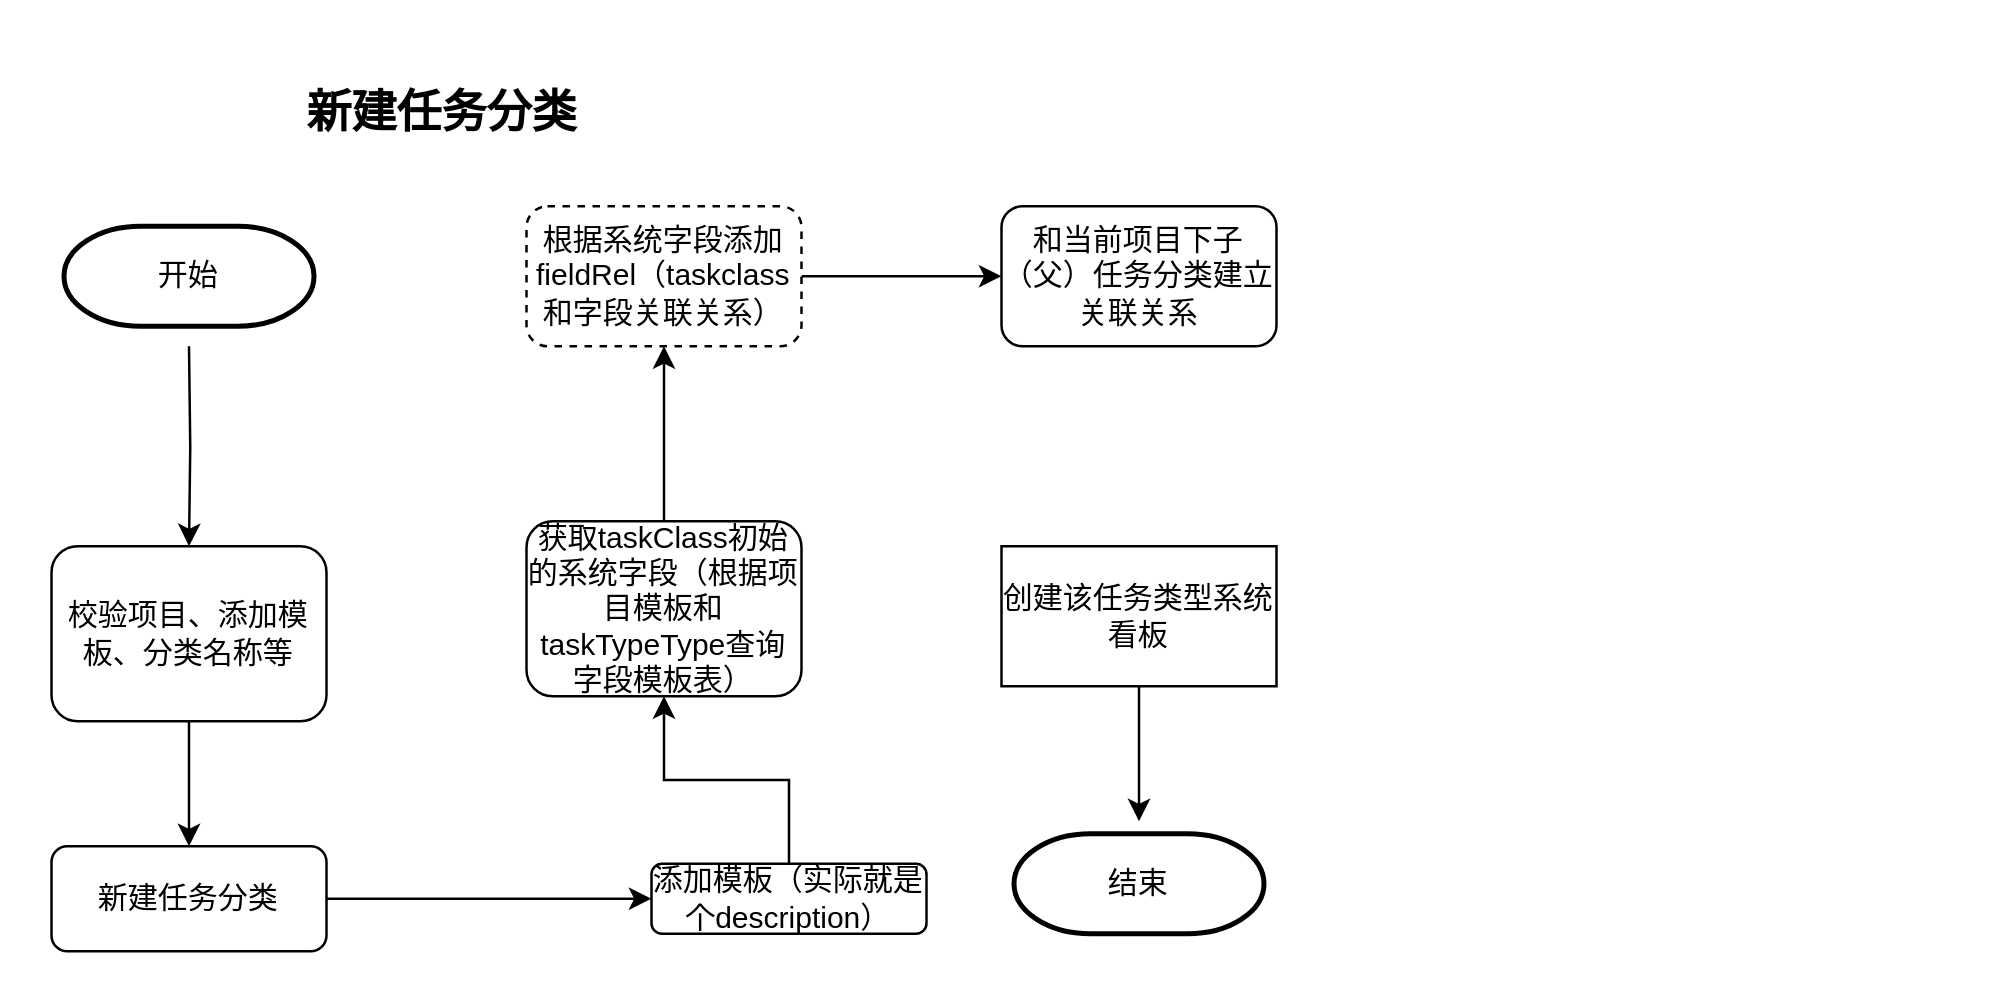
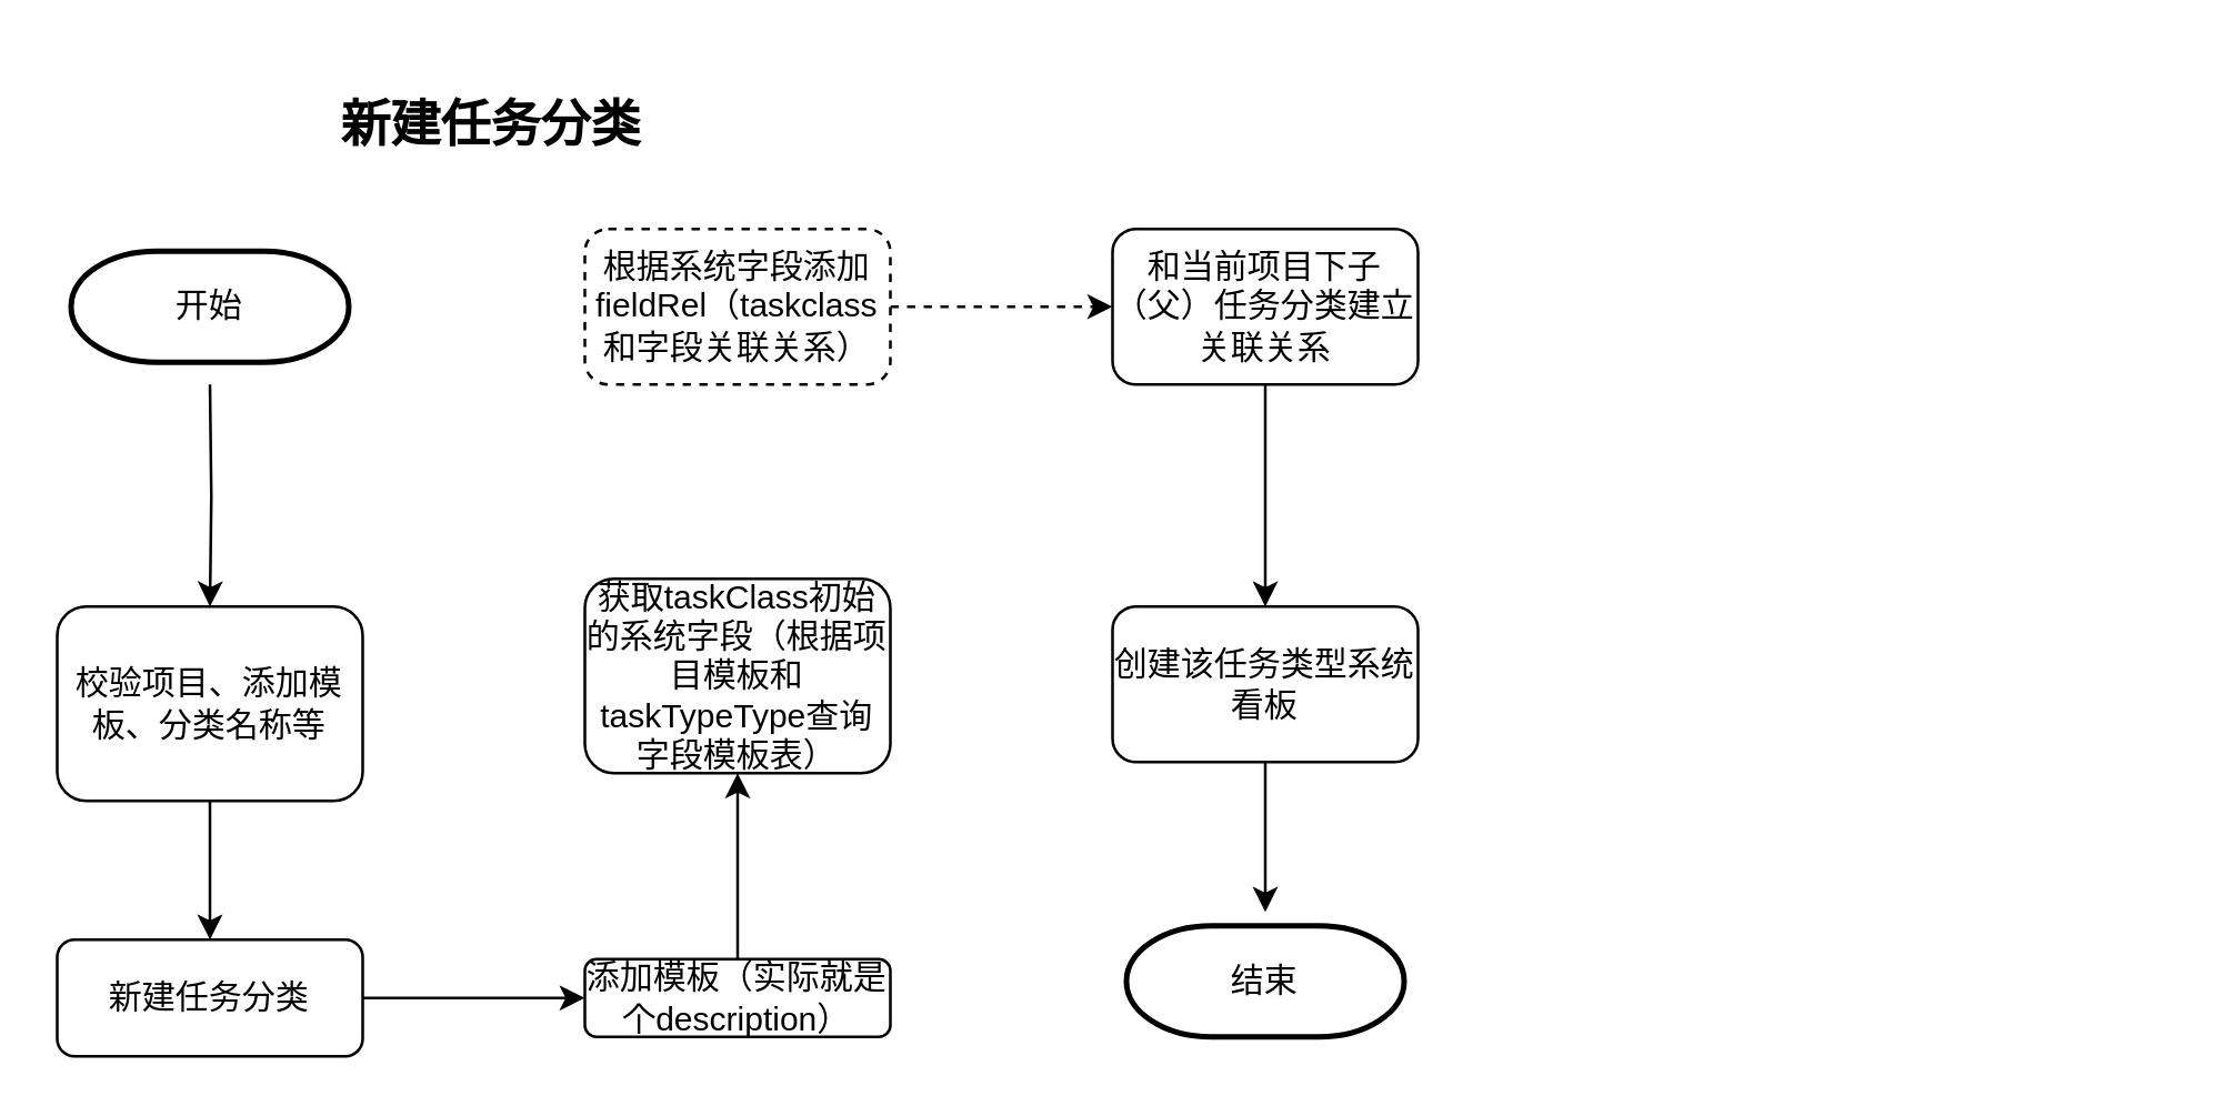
  <mxCell id="0" />
  <mxCell id="1" parent="0" />
  <mxCell id="2" value="开始" style="strokeWidth=2;html=1;shape=mxgraph.flowchart.terminator;whiteSpace=wrap;" parent="1" vertex="1"><mxGeometry x="25" y="90" width="100" height="40" as="geometry" /></mxCell>
  <mxCell id="3" style="edgeStyle=orthogonalEdgeStyle;rounded=0;orthogonalLoop=1;jettySize=auto;html=1;exitX=0.5;exitY=0;exitDx=0;exitDy=0;entryX=0.5;entryY=0;entryDx=0;entryDy=0;startSize=5;endSize=2;" parent="1" edge="1"><mxGeometry relative="1" as="geometry"><Array as="points"><mxPoint x="429" y="38" /><mxPoint x="775" y="38" /></Array><mxPoint x="431.5" y="88" as="sourcePoint" /></mxGeometry></mxCell>
  <mxCell id="4" value="" style="edgeStyle=orthogonalEdgeStyle;rounded=0;orthogonalLoop=1;jettySize=auto;html=1;" parent="1" target="6" edge="1"><mxGeometry relative="1" as="geometry"><mxPoint x="75" y="138" as="sourcePoint" /></mxGeometry></mxCell>
  <mxCell id="5" value="" style="edgeStyle=orthogonalEdgeStyle;rounded=0;orthogonalLoop=1;jettySize=auto;html=1;" parent="1" source="6" target="8" edge="1"><mxGeometry relative="1" as="geometry" /></mxCell>
  <mxCell id="6" value="校验项目、添加模板、分类名称等" style="rounded=1;whiteSpace=wrap;html=1;" parent="1" vertex="1"><mxGeometry x="20" y="218" width="110" height="70" as="geometry" /></mxCell>
  <mxCell id="7" value="" style="edgeStyle=orthogonalEdgeStyle;rounded=0;orthogonalLoop=1;jettySize=auto;html=1;" edge="1" parent="1" source="8" target="10"><mxGeometry relative="1" as="geometry" /></mxCell>
  <mxCell id="8" value="新建任务分类" style="rounded=1;whiteSpace=wrap;html=1;" parent="1" vertex="1"><mxGeometry x="20" y="338" width="110" height="42" as="geometry" /></mxCell>
  <mxCell id="9" value="" style="edgeStyle=orthogonalEdgeStyle;rounded=0;orthogonalLoop=1;jettySize=auto;html=1;" edge="1" parent="1" source="10" target="12"><mxGeometry relative="1" as="geometry" /></mxCell>
- <mxCell id="10" value="添加模板（实际就是个description）" style="rounded=1;whiteSpace=wrap;html=1;" vertex="1" parent="1"><mxGeometry x="260" y="345" width="110" height="28" as="geometry" /></mxCell>
- <mxCell id="11" value="" style="edgeStyle=orthogonalEdgeStyle;rounded=0;orthogonalLoop=1;jettySize=auto;html=1;" edge="1" parent="1" source="12" target="14"><mxGeometry relative="1" as="geometry" /></mxCell>
+ <mxCell id="10" value="添加模板（实际就是个description）" style="rounded=1;whiteSpace=wrap;html=1;" vertex="1" parent="1"><mxGeometry x="210" y="345" width="110" height="28" as="geometry" /></mxCell>
  <mxCell id="12" value="获取taskClass初始的系统字段（根据项目模板和taskTypeType查询字段模板表）" style="rounded=1;whiteSpace=wrap;html=1;" vertex="1" parent="1"><mxGeometry x="210" y="208" width="110" height="70" as="geometry" /></mxCell>
- <mxCell id="13" value="" style="edgeStyle=orthogonalEdgeStyle;rounded=0;orthogonalLoop=1;jettySize=auto;html=1;" edge="1" parent="1" source="14" target="16"><mxGeometry relative="1" as="geometry" /></mxCell>
+ <mxCell id="13" value="" style="edgeStyle=orthogonalEdgeStyle;rounded=0;orthogonalLoop=1;jettySize=auto;html=1;dashed=1;" edge="1" parent="1" source="14" target="16"><mxGeometry relative="1" as="geometry" /></mxCell>
  <mxCell id="14" value="根据系统字段添加fieldRel（taskclass和字段关联关系）" style="rounded=1;whiteSpace=wrap;html=1;dashed=1;" vertex="1" parent="1"><mxGeometry x="210" y="82" width="110" height="56" as="geometry" /></mxCell>
+ <mxCell id="15" value="" style="edgeStyle=orthogonalEdgeStyle;rounded=0;orthogonalLoop=1;jettySize=auto;html=1;" edge="1" parent="1" source="16" target="18"><mxGeometry relative="1" as="geometry" /></mxCell>
  <mxCell id="16" value="和当前项目下子（父）任务分类建立关联关系" style="rounded=1;whiteSpace=wrap;html=1;" vertex="1" parent="1"><mxGeometry x="400" y="82" width="110" height="56" as="geometry" /></mxCell>
  <mxCell id="17" style="edgeStyle=orthogonalEdgeStyle;rounded=0;orthogonalLoop=1;jettySize=auto;html=1;exitX=0.5;exitY=1;exitDx=0;exitDy=0;" edge="1" parent="1" source="18"><mxGeometry relative="1" as="geometry"><mxPoint x="455" y="328" as="targetPoint" /></mxGeometry></mxCell>
- <mxCell id="18" value="创建该任务类型系统看板" style="whiteSpace=wrap;html=1;rounded=0;" vertex="1" parent="1"><mxGeometry x="400" y="218" width="110" height="56" as="geometry" /></mxCell>
+ <mxCell id="18" value="创建该任务类型系统看板" style="rounded=1;whiteSpace=wrap;html=1;" vertex="1" parent="1"><mxGeometry x="400" y="218" width="110" height="56" as="geometry" /></mxCell>
  <mxCell id="19" value="&lt;h2&gt;新建任务分类&lt;/h2&gt;" style="text;html=1;align=center;verticalAlign=middle;resizable=0;points=[];autosize=1;" vertex="1" parent="1"><mxGeometry x="116" y="20" width="120" height="50" as="geometry" /></mxCell>
  <mxCell id="20" value="结束" style="strokeWidth=2;html=1;shape=mxgraph.flowchart.terminator;whiteSpace=wrap;" vertex="1" parent="1"><mxGeometry x="405" y="333" width="100" height="40" as="geometry" /></mxCell>
